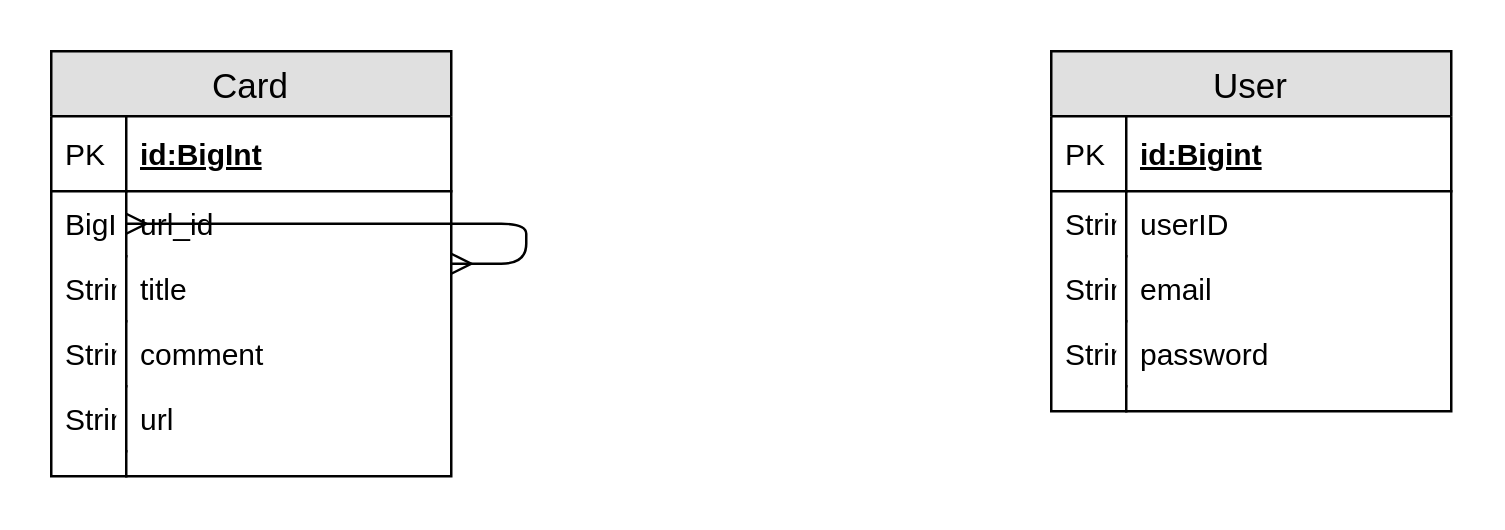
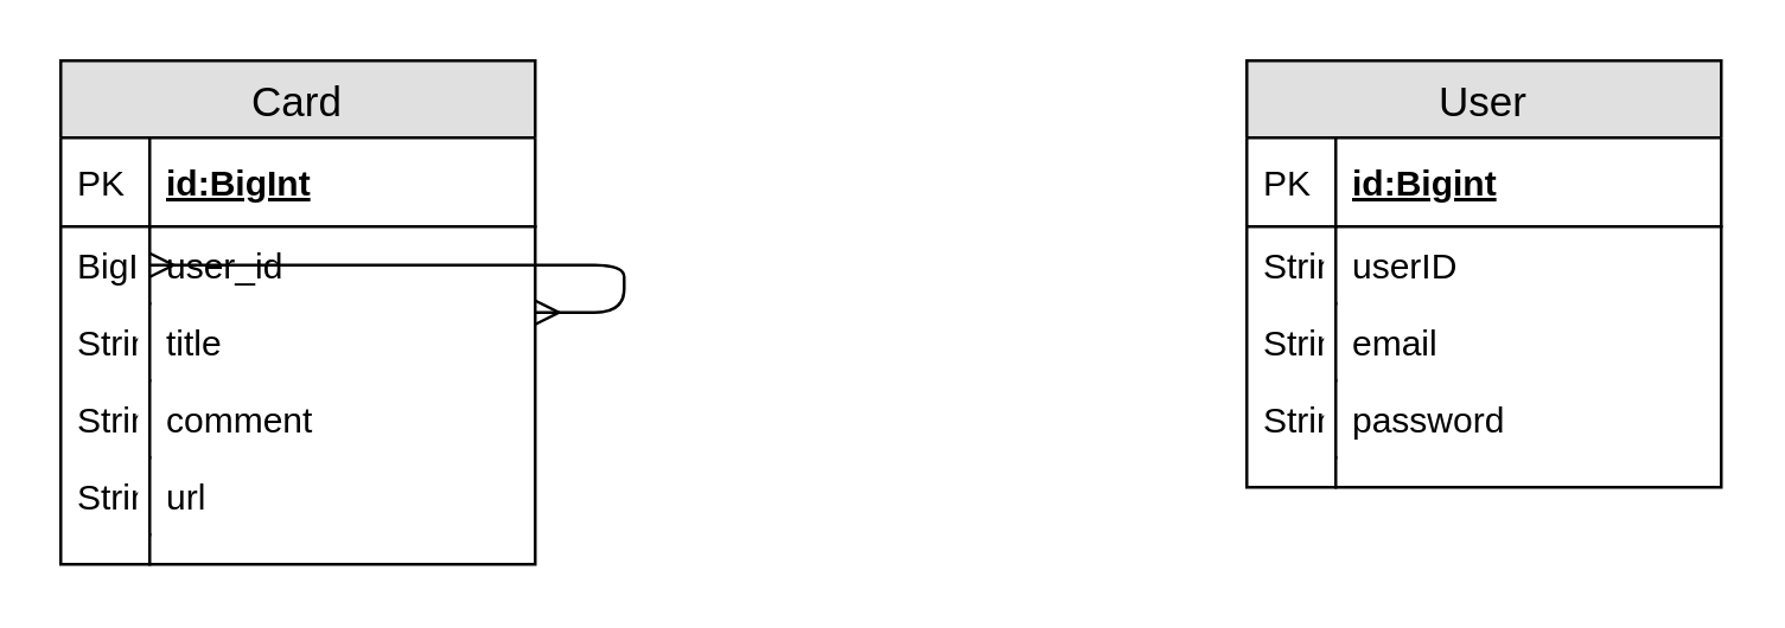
  <mxCell id="0" />
  <mxCell id="1" parent="0" />
  <mxCell id="2" value="Card" style="swimlane;fontStyle=0;childLayout=stackLayout;horizontal=1;startSize=26;fillColor=#e0e0e0;horizontalStack=0;resizeParent=1;resizeParentMax=0;resizeLast=0;collapsible=1;marginBottom=0;swimlaneFillColor=#ffffff;align=center;fontSize=14;" parent="1" vertex="1"><mxGeometry x="20" y="20" width="160" height="170" as="geometry" /></mxCell>
  <mxCell id="3" value="id:BigInt" style="shape=partialRectangle;top=0;left=0;right=0;bottom=1;align=left;verticalAlign=middle;fillColor=none;spacingLeft=34;spacingRight=4;overflow=hidden;rotatable=0;points=[[0,0.5],[1,0.5]];portConstraint=eastwest;dropTarget=0;fontStyle=5;fontSize=12;" parent="2" vertex="1"><mxGeometry y="26" width="160" height="30" as="geometry" /></mxCell>
  <mxCell id="4" value="PK" style="shape=partialRectangle;top=0;left=0;bottom=0;fillColor=none;align=left;verticalAlign=middle;spacingLeft=4;spacingRight=4;overflow=hidden;rotatable=0;points=[];portConstraint=eastwest;part=1;fontSize=12;" parent="3" vertex="1" connectable="0"><mxGeometry width="30" height="30" as="geometry" /></mxCell>
- <mxCell id="5" value="url_id" style="shape=partialRectangle;top=0;left=0;right=0;bottom=0;align=left;verticalAlign=top;fillColor=none;spacingLeft=34;spacingRight=4;overflow=hidden;rotatable=0;points=[[0,0.5],[1,0.5]];portConstraint=eastwest;dropTarget=0;fontSize=12;" vertex="1" parent="2"><mxGeometry y="56" width="160" height="26" as="geometry" /></mxCell>
+ <mxCell id="5" value="user_id" style="shape=partialRectangle;top=0;left=0;right=0;bottom=0;align=left;verticalAlign=top;fillColor=none;spacingLeft=34;spacingRight=4;overflow=hidden;rotatable=0;points=[[0,0.5],[1,0.5]];portConstraint=eastwest;dropTarget=0;fontSize=12;" vertex="1" parent="2"><mxGeometry y="56" width="160" height="26" as="geometry" /></mxCell>
  <mxCell id="6" value="BigInt" style="shape=partialRectangle;top=0;left=0;bottom=0;fillColor=none;align=left;verticalAlign=top;spacingLeft=4;spacingRight=4;overflow=hidden;rotatable=0;points=[];portConstraint=eastwest;part=1;fontSize=12;" vertex="1" connectable="0" parent="5"><mxGeometry width="30" height="26" as="geometry" /></mxCell>
  <mxCell id="7" value="title" style="shape=partialRectangle;top=0;left=0;right=0;bottom=0;align=left;verticalAlign=top;fillColor=none;spacingLeft=34;spacingRight=4;overflow=hidden;rotatable=0;points=[[0,0.5],[1,0.5]];portConstraint=eastwest;dropTarget=0;fontSize=12;" parent="2" vertex="1"><mxGeometry y="82" width="160" height="26" as="geometry" /></mxCell>
  <mxCell id="8" value="String" style="shape=partialRectangle;top=0;left=0;bottom=0;fillColor=none;align=left;verticalAlign=top;spacingLeft=4;spacingRight=4;overflow=hidden;rotatable=0;points=[];portConstraint=eastwest;part=1;fontSize=12;" parent="7" vertex="1" connectable="0"><mxGeometry width="30" height="26" as="geometry" /></mxCell>
  <mxCell id="9" value="comment" style="shape=partialRectangle;top=0;left=0;right=0;bottom=0;align=left;verticalAlign=top;fillColor=none;spacingLeft=34;spacingRight=4;overflow=hidden;rotatable=0;points=[[0,0.5],[1,0.5]];portConstraint=eastwest;dropTarget=0;fontSize=12;" parent="2" vertex="1"><mxGeometry y="108" width="160" height="26" as="geometry" /></mxCell>
  <mxCell id="10" value="String" style="shape=partialRectangle;top=0;left=0;bottom=0;fillColor=none;align=left;verticalAlign=top;spacingLeft=4;spacingRight=4;overflow=hidden;rotatable=0;points=[];portConstraint=eastwest;part=1;fontSize=12;" parent="9" vertex="1" connectable="0"><mxGeometry width="30" height="26" as="geometry" /></mxCell>
  <mxCell id="11" value="url" style="shape=partialRectangle;top=0;left=0;right=0;bottom=0;align=left;verticalAlign=top;fillColor=none;spacingLeft=34;spacingRight=4;overflow=hidden;rotatable=0;points=[[0,0.5],[1,0.5]];portConstraint=eastwest;dropTarget=0;fontSize=12;" parent="2" vertex="1"><mxGeometry y="134" width="160" height="26" as="geometry" /></mxCell>
  <mxCell id="12" value="String" style="shape=partialRectangle;top=0;left=0;bottom=0;fillColor=none;align=left;verticalAlign=top;spacingLeft=4;spacingRight=4;overflow=hidden;rotatable=0;points=[];portConstraint=eastwest;part=1;fontSize=12;" parent="11" vertex="1" connectable="0"><mxGeometry width="30" height="26" as="geometry" /></mxCell>
  <mxCell id="13" value="" style="shape=partialRectangle;top=0;left=0;right=0;bottom=0;align=left;verticalAlign=top;fillColor=none;spacingLeft=34;spacingRight=4;overflow=hidden;rotatable=0;points=[[0,0.5],[1,0.5]];portConstraint=eastwest;dropTarget=0;fontSize=12;" parent="2" vertex="1"><mxGeometry y="160" width="160" height="10" as="geometry" /></mxCell>
  <mxCell id="14" value="" style="shape=partialRectangle;top=0;left=0;bottom=0;fillColor=none;align=left;verticalAlign=top;spacingLeft=4;spacingRight=4;overflow=hidden;rotatable=0;points=[];portConstraint=eastwest;part=1;fontSize=12;" parent="13" vertex="1" connectable="0"><mxGeometry width="30" height="10" as="geometry" /></mxCell>
  <mxCell id="15" value="User" style="swimlane;fontStyle=0;childLayout=stackLayout;horizontal=1;startSize=26;fillColor=#e0e0e0;horizontalStack=0;resizeParent=1;resizeParentMax=0;resizeLast=0;collapsible=1;marginBottom=0;swimlaneFillColor=#ffffff;align=center;fontSize=14;" parent="1" vertex="1"><mxGeometry x="420" y="20" width="160" height="144" as="geometry" /></mxCell>
  <mxCell id="16" value="id:Bigint" style="shape=partialRectangle;top=0;left=0;right=0;bottom=1;align=left;verticalAlign=middle;fillColor=none;spacingLeft=34;spacingRight=4;overflow=hidden;rotatable=0;points=[[0,0.5],[1,0.5]];portConstraint=eastwest;dropTarget=0;fontStyle=5;fontSize=12;" parent="15" vertex="1"><mxGeometry y="26" width="160" height="30" as="geometry" /></mxCell>
  <mxCell id="17" value="PK" style="shape=partialRectangle;top=0;left=0;bottom=0;fillColor=none;align=left;verticalAlign=middle;spacingLeft=4;spacingRight=4;overflow=hidden;rotatable=0;points=[];portConstraint=eastwest;part=1;fontSize=12;" parent="16" vertex="1" connectable="0"><mxGeometry width="30" height="30" as="geometry" /></mxCell>
  <mxCell id="18" value="userID" style="shape=partialRectangle;top=0;left=0;right=0;bottom=0;align=left;verticalAlign=top;fillColor=none;spacingLeft=34;spacingRight=4;overflow=hidden;rotatable=0;points=[[0,0.5],[1,0.5]];portConstraint=eastwest;dropTarget=0;fontSize=12;" parent="15" vertex="1"><mxGeometry y="56" width="160" height="26" as="geometry" /></mxCell>
  <mxCell id="19" value="String" style="shape=partialRectangle;top=0;left=0;bottom=0;fillColor=none;align=left;verticalAlign=top;spacingLeft=4;spacingRight=4;overflow=hidden;rotatable=0;points=[];portConstraint=eastwest;part=1;fontSize=12;" parent="18" vertex="1" connectable="0"><mxGeometry width="30" height="26" as="geometry" /></mxCell>
  <mxCell id="20" value="email" style="shape=partialRectangle;top=0;left=0;right=0;bottom=0;align=left;verticalAlign=top;fillColor=none;spacingLeft=34;spacingRight=4;overflow=hidden;rotatable=0;points=[[0,0.5],[1,0.5]];portConstraint=eastwest;dropTarget=0;fontSize=12;" parent="15" vertex="1"><mxGeometry y="82" width="160" height="26" as="geometry" /></mxCell>
  <mxCell id="21" value="String" style="shape=partialRectangle;top=0;left=0;bottom=0;fillColor=none;align=left;verticalAlign=top;spacingLeft=4;spacingRight=4;overflow=hidden;rotatable=0;points=[];portConstraint=eastwest;part=1;fontSize=12;" parent="20" vertex="1" connectable="0"><mxGeometry width="30" height="26" as="geometry" /></mxCell>
  <mxCell id="22" value="password" style="shape=partialRectangle;top=0;left=0;right=0;bottom=0;align=left;verticalAlign=top;fillColor=none;spacingLeft=34;spacingRight=4;overflow=hidden;rotatable=0;points=[[0,0.5],[1,0.5]];portConstraint=eastwest;dropTarget=0;fontSize=12;" parent="15" vertex="1"><mxGeometry y="108" width="160" height="26" as="geometry" /></mxCell>
  <mxCell id="23" value="String" style="shape=partialRectangle;top=0;left=0;bottom=0;fillColor=none;align=left;verticalAlign=top;spacingLeft=4;spacingRight=4;overflow=hidden;rotatable=0;points=[];portConstraint=eastwest;part=1;fontSize=12;" parent="22" vertex="1" connectable="0"><mxGeometry width="30" height="26" as="geometry" /></mxCell>
  <mxCell id="24" value="" style="shape=partialRectangle;top=0;left=0;right=0;bottom=0;align=left;verticalAlign=top;fillColor=none;spacingLeft=34;spacingRight=4;overflow=hidden;rotatable=0;points=[[0,0.5],[1,0.5]];portConstraint=eastwest;dropTarget=0;fontSize=12;" parent="15" vertex="1"><mxGeometry y="134" width="160" height="10" as="geometry" /></mxCell>
  <mxCell id="25" value="" style="shape=partialRectangle;top=0;left=0;bottom=0;fillColor=none;align=left;verticalAlign=top;spacingLeft=4;spacingRight=4;overflow=hidden;rotatable=0;points=[];portConstraint=eastwest;part=1;fontSize=12;" parent="24" vertex="1" connectable="0"><mxGeometry width="30" height="10" as="geometry" /></mxCell>
  <mxCell id="26" value="" style="edgeStyle=entityRelationEdgeStyle;fontSize=12;html=1;endArrow=ERmany;startArrow=ERmany;" parent="1" source="2" target="6" edge="1"><mxGeometry width="100" height="100" relative="1" as="geometry"><mxPoint x="180" y="184" as="sourcePoint" /><mxPoint x="280" y="84" as="targetPoint" /></mxGeometry></mxCell>
